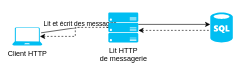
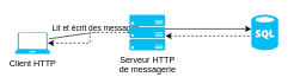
  <mxCell id="0" />
  <mxCell id="1" parent="0" />
  <mxCell id="2" value="Client HTTP" style="verticalLabelPosition=bottom;html=1;verticalAlign=top;align=center;strokeColor=none;fillColor=#00BEF2;shape=mxgraph.azure.laptop;pointerEvents=1;" parent="1" vertex="1"><mxGeometry x="20" y="45" width="50" height="30" as="geometry" /></mxCell>
  <mxCell id="3" value="" style="endArrow=classic;html=1;exitX=0.96;exitY=0.3;exitDx=0;exitDy=0;exitPerimeter=0;entryX=-0.04;entryY=0.36;entryDx=0;entryDy=0;entryPerimeter=0;" parent="1" source="2" target="7" edge="1"><mxGeometry width="50" height="50" relative="1" as="geometry"><mxPoint x="280" y="130" as="sourcePoint" /><mxPoint x="139" y="45" as="targetPoint" /><Array as="points" /></mxGeometry></mxCell>
  <mxCell id="4" value="Lit et écrit des messages" style="edgeLabel;html=1;align=center;verticalAlign=middle;resizable=0;points=[];" vertex="1" connectable="0" parent="3"><mxGeometry x="-0.155" relative="1" as="geometry"><mxPoint x="18" y="-9" as="offset" /></mxGeometry></mxCell>
  <mxCell id="5" style="edgeStyle=orthogonalEdgeStyle;rounded=0;orthogonalLoop=1;jettySize=auto;html=1;exitX=0;exitY=0.5;exitDx=0;exitDy=0;exitPerimeter=0;entryX=0.92;entryY=0.5;entryDx=0;entryDy=0;entryPerimeter=0;dashed=1;" edge="1" parent="1" source="7" target="2"><mxGeometry relative="1" as="geometry" /></mxCell>
  <mxCell id="6" style="edgeStyle=orthogonalEdgeStyle;rounded=0;orthogonalLoop=1;jettySize=auto;html=1;exitX=1.003;exitY=0.598;exitDx=0;exitDy=0;exitPerimeter=0;entryX=-0.003;entryY=0.599;entryDx=0;entryDy=0;entryPerimeter=0;shadow=0;startArrow=classic;startFill=1;endArrow=none;endFill=0;dashed=1;" edge="1" parent="1" source="7" target="8"><mxGeometry relative="1" as="geometry"><Array as="points"><mxPoint x="230" y="50" /><mxPoint x="350" y="50" /></Array></mxGeometry></mxCell>
- <mxCell id="7" value="Lit HTTP&lt;br&gt;de messagerie" style="verticalLabelPosition=bottom;html=1;verticalAlign=top;align=center;strokeColor=none;fillColor=#00BEF2;shape=mxgraph.azure.server_rack;" parent="1" vertex="1"><mxGeometry x="180" y="20" width="50" height="50" as="geometry" /></mxCell>
+ <mxCell id="7" value="Serveur HTTP&lt;br&gt;de messagerie" style="verticalLabelPosition=bottom;html=1;verticalAlign=top;align=center;strokeColor=none;fillColor=#00BEF2;shape=mxgraph.azure.server_rack;" parent="1" vertex="1"><mxGeometry x="180" y="20" width="50" height="50" as="geometry" /></mxCell>
  <mxCell id="8" value="" style="verticalLabelPosition=bottom;html=1;verticalAlign=top;align=center;strokeColor=none;fillColor=#00BEF2;shape=mxgraph.azure.sql_database;shadow=0;sketch=0;" vertex="1" parent="1"><mxGeometry x="350" y="20" width="37.5" height="50" as="geometry" /></mxCell>
  <mxCell id="9" style="edgeStyle=orthogonalEdgeStyle;rounded=0;orthogonalLoop=1;jettySize=auto;html=1;exitX=1;exitY=0.5;exitDx=0;exitDy=0;exitPerimeter=0;entryX=0;entryY=0.5;entryDx=0;entryDy=0;entryPerimeter=0;shadow=0;startArrow=none;startFill=0;endArrow=classic;endFill=1;" edge="1" parent="1"><mxGeometry relative="1" as="geometry"><mxPoint x="230" y="40" as="sourcePoint" /><mxPoint x="350" y="40" as="targetPoint" /></mxGeometry></mxCell>
